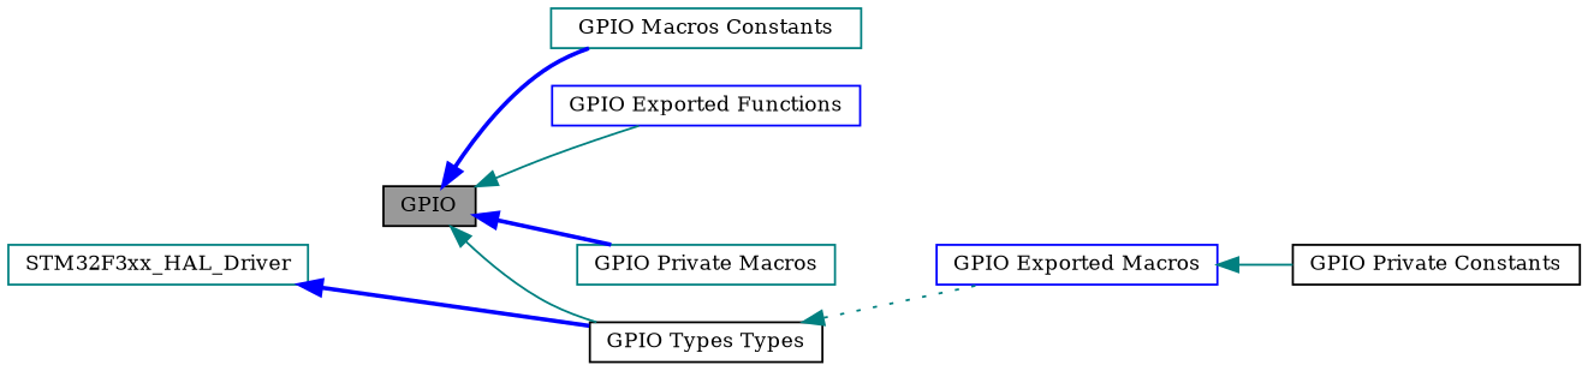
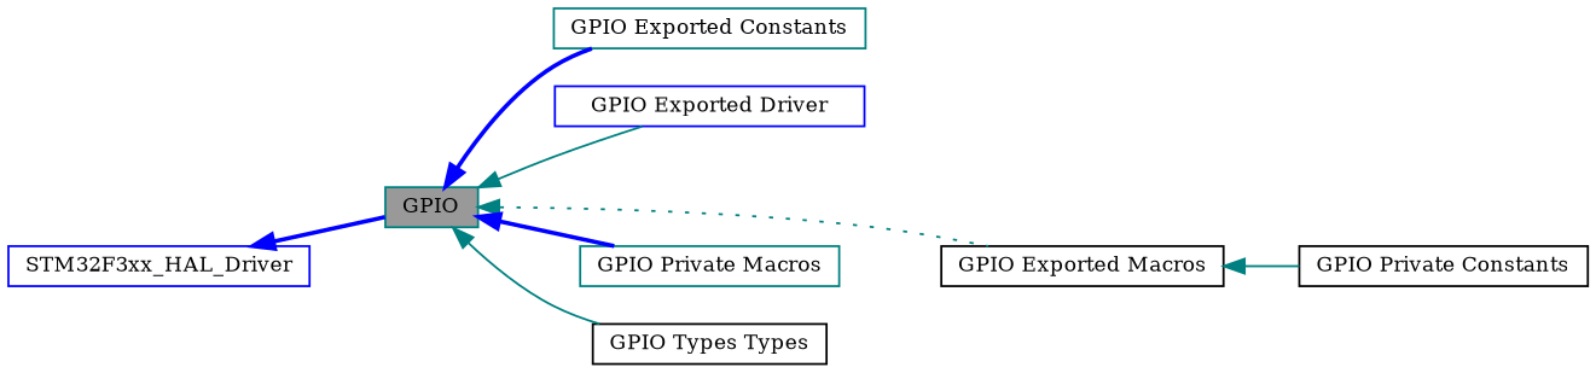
  digraph {
    fontname="DejaVu Serif"
    rankdir=LR
    node [color=black fillcolor=white fontname="DejaVu Serif" fontsize=10 shape=box style=filled]
    edge [color=teal dir=back fontname="DejaVu Serif" fontsize=10 labelfontname=Helvetica labelfontsize=10 shape=plaintext style=bold]
-   n1 [fillcolor=grey60 fontcolor=black height=0.2 label=GPIO width=0.4]
-   n2 [color=teal height=0.2 label="GPIO Macros Constants" width=0.4]
-   n3 [color=blue height=0.2 label="GPIO Exported Functions" width=0.4]
-   n4 [color=blue height=0.2 label="GPIO Exported Macros" width=0.4]
+   n1 [color=teal fillcolor=grey60 fontcolor=black height=0.2 label=GPIO width=0.4]
+   n2 [color=teal height=0.2 label="GPIO Exported Constants" width=0.4]
+   n3 [color=blue height=0.2 label="GPIO Exported Driver" width=0.4]
+   n4 [height=0.2 label="GPIO Exported Macros" width=0.4]
    n5 [height=0.2 label="GPIO Types Types" width=0.4]
    n6 [color=teal height=0.2 label="GPIO Private Macros" width=0.4]
    n7 [height=0.2 label="GPIO Private Constants" width=0.4]
-   n8 [color=teal height=0.2 label=STM32F3xx_HAL_Driver width=0.4]
+   n8 [color=blue height=0.2 label=STM32F3xx_HAL_Driver width=0.4]
    n1 -> n2 [color=blue]
    n1 -> n3 [style=solid]
-   n5 -> n4 [style=dotted]
+   n1 -> n4 [style=dotted]
    n1 -> n5 [style=solid]
    n1 -> n6 [color=blue]
    n4 -> n7 [style=solid]
-   n8 -> n5 [color=blue]
+   n8 -> n1 [color=blue]
  }
